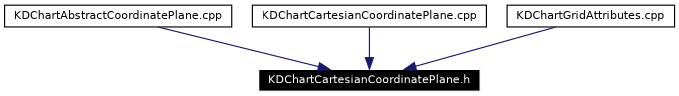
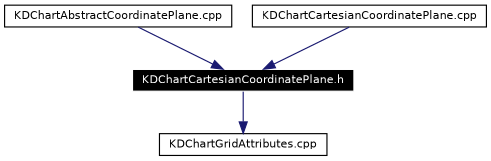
  digraph {
    node [color=black fontname=Helvetica fontsize=10 shape=record]
    edge [color=midnightblue fontname=Helvetica fontsize=10 labelfontname=Helvetica labelfontsize=10 style=solid]
    n1 [color=white fillcolor=black fontcolor=white height=0.2 label="KDChartCartesianCoordinatePlane.h" style=filled width=0.4]
    n2 [height=0.2 label="KDChartAbstractCoordinatePlane.cpp" width=0.4]
    n3 [height=0.2 label="KDChartCartesianCoordinatePlane.cpp" width=0.4]
    n4 [height=0.2 label="KDChartGridAttributes.cpp" width=0.4]
    n2 -> n1
    n3 -> n1
-   n4 -> n1
+   n1 -> n4
  }
